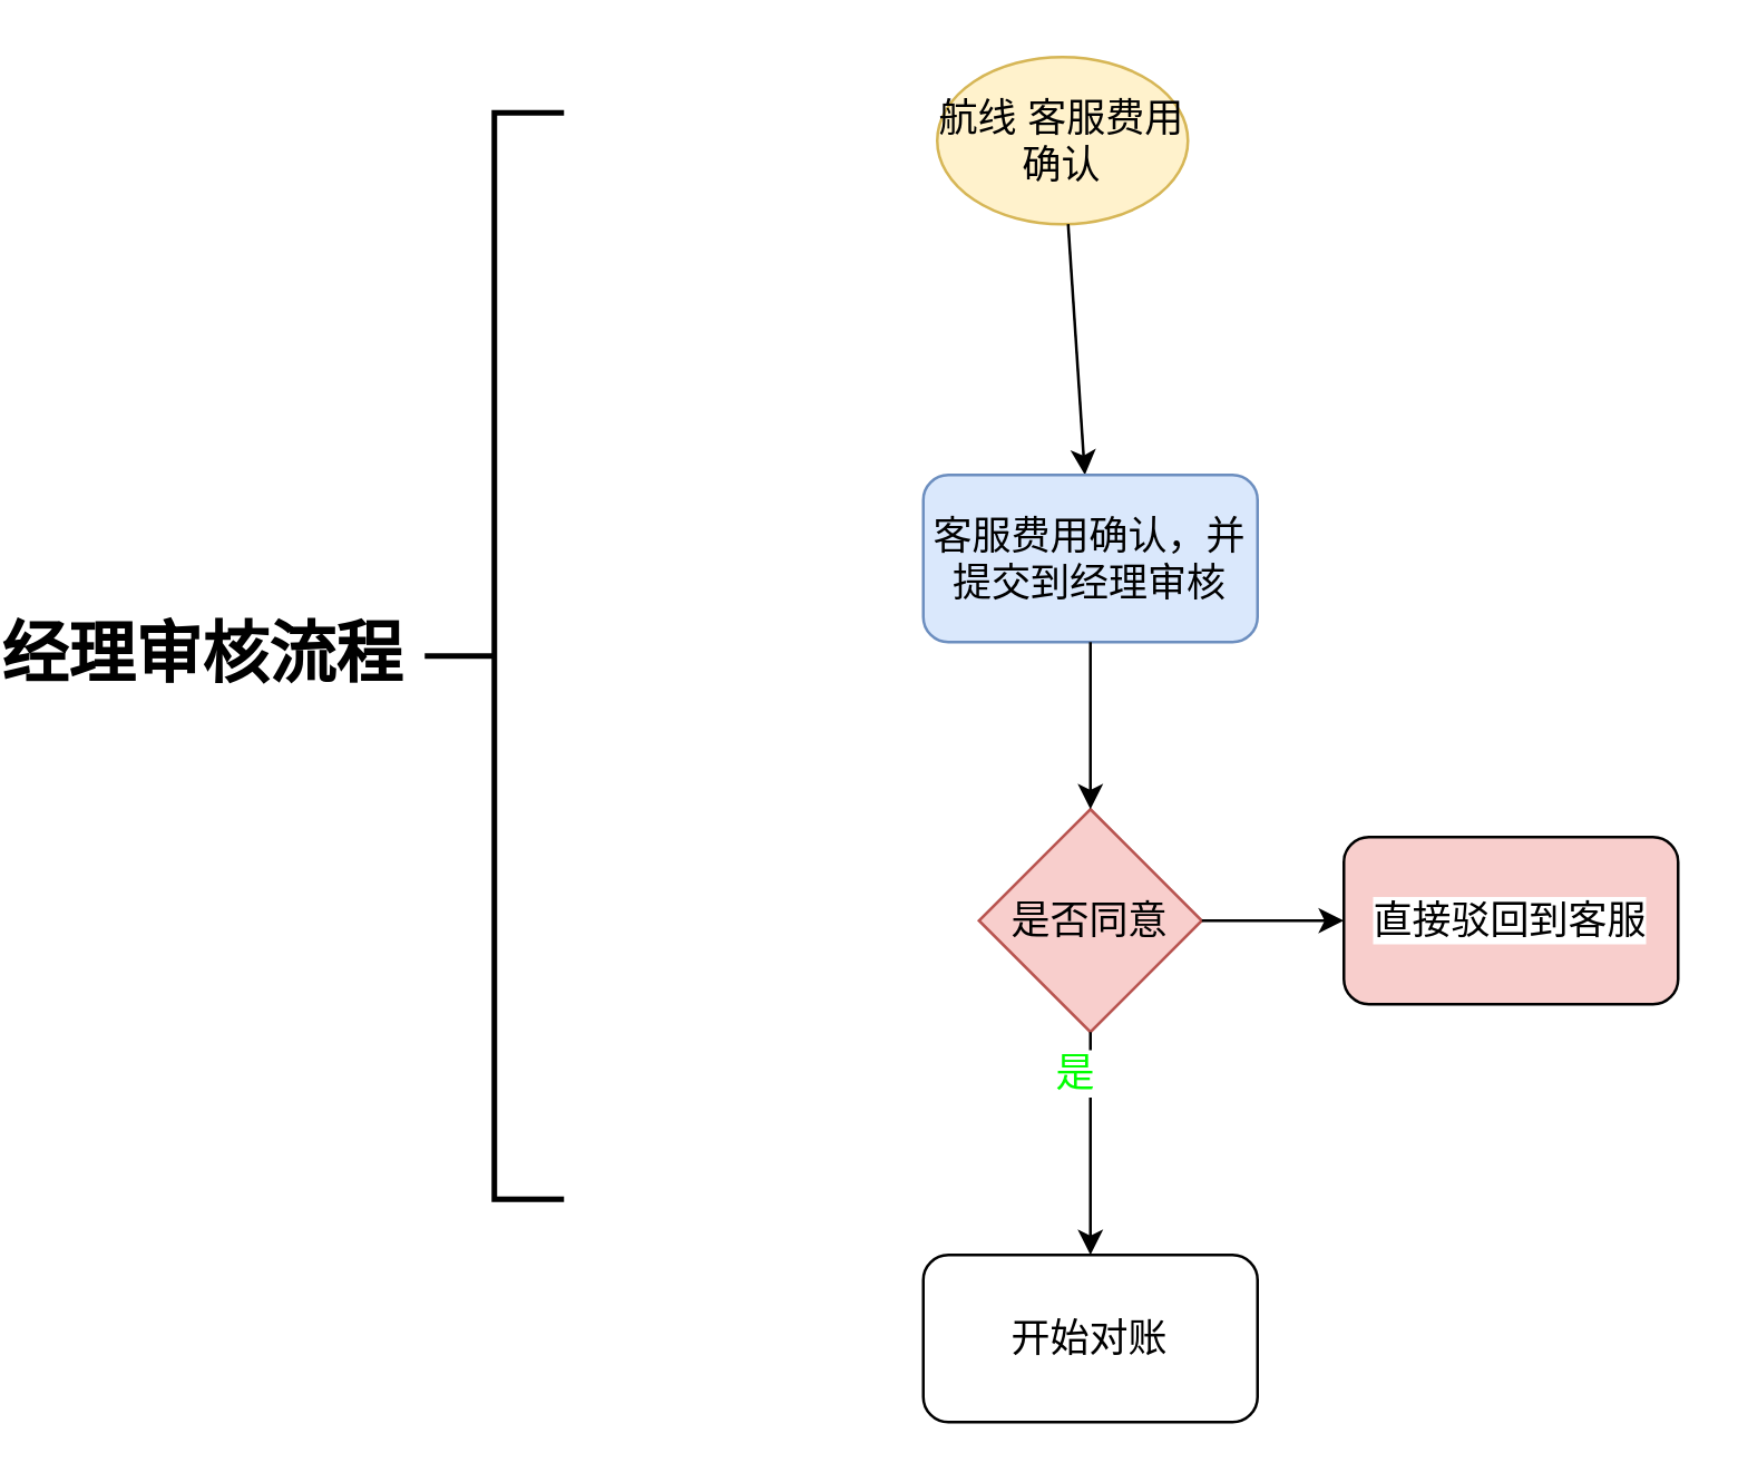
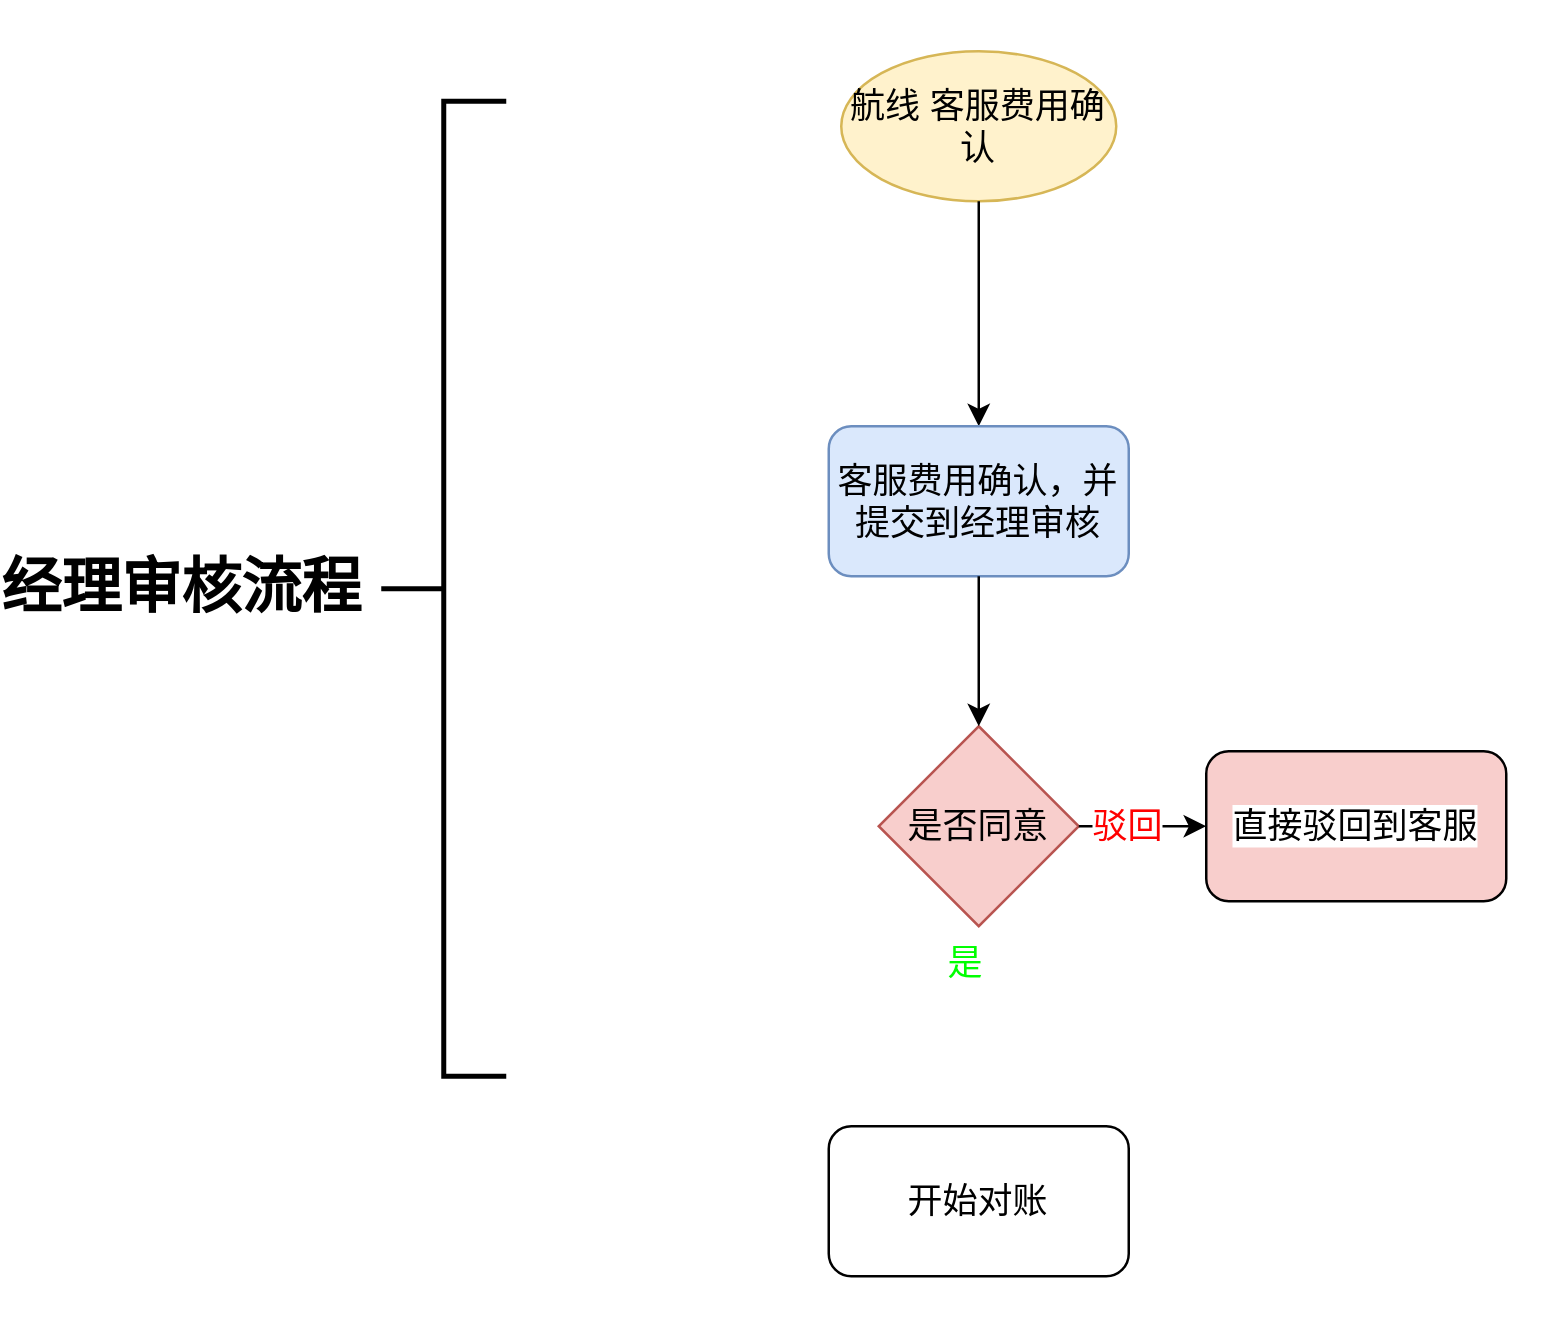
  <mxCell id="0" />
  <mxCell id="1" parent="0" />
- <mxCell id="2" value="航线 客服费用确认" style="ellipse;whiteSpace=wrap;html=1;fillColor=#fff2cc;strokeColor=#d6b656;fontSize=14;" parent="1" vertex="1"><mxGeometry x="334" y="20" width="90" height="60" as="geometry" /></mxCell>
+ <mxCell id="2" value="航线 客服费用确认" style="ellipse;whiteSpace=wrap;html=1;fillColor=#fff2cc;strokeColor=#d6b656;fontSize=14;" parent="1" vertex="1"><mxGeometry x="334" y="20" width="110" height="60" as="geometry" /></mxCell>
  <mxCell id="3" value="" style="endArrow=classic;html=1;fontSize=14;" parent="1" source="2" target="5" edge="1"><mxGeometry width="50" height="50" relative="1" as="geometry"><mxPoint x="420" y="430" as="sourcePoint" /><mxPoint x="389.812" y="180" as="targetPoint" /></mxGeometry></mxCell>
  <mxCell id="4" value="开始对账" style="rounded=1;whiteSpace=wrap;html=1;fontSize=14;" parent="1" vertex="1"><mxGeometry x="329" y="450" width="120" height="60" as="geometry" /></mxCell>
  <mxCell id="5" value="&lt;span style=&quot;font-size: 14px;&quot;&gt;客服费用确认，并提交到经理审核&lt;/span&gt;" style="rounded=1;whiteSpace=wrap;html=1;fillColor=#dae8fc;strokeColor=#6c8ebf;fontSize=14;" vertex="1" parent="1"><mxGeometry x="329" y="170" width="120" height="60" as="geometry" /></mxCell>
  <mxCell id="6" value="是否同意" style="rhombus;whiteSpace=wrap;html=1;fillColor=#f8cecc;strokeColor=#b85450;fontSize=14;" vertex="1" parent="1"><mxGeometry x="349" y="290" width="80" height="80" as="geometry" /></mxCell>
- <mxCell id="7" value="" style="endArrow=classic;html=1;exitX=0.5;exitY=1;exitDx=0;exitDy=0;entryX=0.5;entryY=0;entryDx=0;entryDy=0;fontSize=14;" edge="1" parent="1" source="6" target="4"><mxGeometry width="50" height="50" relative="1" as="geometry"><mxPoint x="359" y="400" as="sourcePoint" /><mxPoint x="409" y="350" as="targetPoint" /></mxGeometry></mxCell>
  <mxCell id="8" value="是" style="text;html=1;strokeColor=none;fillColor=none;align=center;verticalAlign=middle;whiteSpace=wrap;rounded=0;labelBackgroundColor=#ffffff;fontSize=14;fontColor=#00FF00;" vertex="1" parent="1"><mxGeometry x="334" y="350" width="100" height="70" as="geometry" /></mxCell>
  <mxCell id="9" value="" style="endArrow=classic;html=1;fontSize=14;fontColor=#00FF00;entryX=0.5;entryY=0;entryDx=0;entryDy=0;" edge="1" parent="1" source="5" target="6"><mxGeometry width="50" height="50" relative="1" as="geometry"><mxPoint x="300" y="330" as="sourcePoint" /><mxPoint x="350" y="280" as="targetPoint" /></mxGeometry></mxCell>
  <mxCell id="10" value="&lt;font color=&quot;#000000&quot;&gt;直接驳回到客服&lt;/font&gt;" style="rounded=1;whiteSpace=wrap;html=1;labelBackgroundColor=#ffffff;fontSize=14;fontColor=#00FF00;fillColor=#f8cecc;" vertex="1" parent="1"><mxGeometry x="480" y="300" width="120" height="60" as="geometry" /></mxCell>
  <mxCell id="11" value="" style="endArrow=classic;html=1;fontSize=14;fontColor=#00FF00;exitX=1;exitY=0.5;exitDx=0;exitDy=0;" edge="1" parent="1" source="6" target="10"><mxGeometry width="50" height="50" relative="1" as="geometry"><mxPoint x="300" y="330" as="sourcePoint" /><mxPoint x="350" y="280" as="targetPoint" /></mxGeometry></mxCell>
+ <mxCell id="12" value="驳回" style="text;html=1;strokeColor=none;fillColor=none;align=center;verticalAlign=middle;whiteSpace=wrap;rounded=0;labelBackgroundColor=#ffffff;fontSize=14;fontColor=#FF0000;" vertex="1" parent="1"><mxGeometry x="429" y="320" width="40" height="20" as="geometry" /></mxCell>
  <mxCell id="13" value="" style="strokeWidth=2;html=1;shape=mxgraph.flowchart.annotation_2;align=left;labelPosition=right;pointerEvents=1;labelBackgroundColor=#ffffff;fontSize=14;fontColor=#FF0000;" vertex="1" parent="1"><mxGeometry x="150" y="40" width="50" height="390" as="geometry" /></mxCell>
  <mxCell id="14" value="经理审核流程" style="text;strokeColor=none;fillColor=none;html=1;fontSize=24;fontStyle=1;verticalAlign=middle;align=center;labelBackgroundColor=#ffffff;" vertex="1" parent="1"><mxGeometry x="20" y="215" width="100" height="40" as="geometry" /></mxCell>
